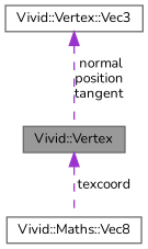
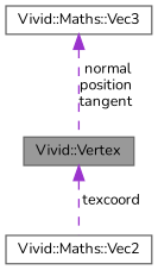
  digraph {
    fontname=Nunito
    node [color=gray40 fillcolor=white fontname=Nunito fontsize=10 shape=box style=filled]
    edge [color=darkorchid3 dir=back fontname=Nunito fontsize=10 labelfontname=Helvetica labelfontsize=10 style=dashed]
    n1 [fillcolor=grey60 fontcolor=black height=0.2 label="Vivid::Vertex" width=0.4]
-   n2 [height=0.2 label="Vivid::Maths::Vec8" width=0.4]
-   n3 [height=0.2 label="Vivid::Vertex::Vec3" width=0.4]
+   n2 [height=0.2 label="Vivid::Maths::Vec2" width=0.4]
+   n3 [height=0.2 label="Vivid::Maths::Vec3" width=0.4]
    n1 -> n2 [label=" texcoord"]
    n3 -> n1 [label=" normal\nposition\ntangent"]
  }
